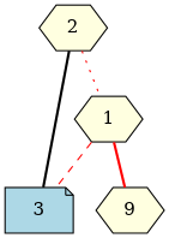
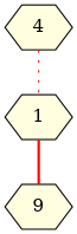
  strict graph {
    node [fillcolor=lightyellow shape=hexagon style=filled]
    edge [color=red style=bold]
-   2
+   2 [label=4]
    1
-   3 [fillcolor=lightblue shape=note]
    n4 [label=9]
    2 -- 1 [style=dotted]
-   1 -- 3 [style=dashed]
    1 -- n4
-   3 -- 2 [color=""]
  }
